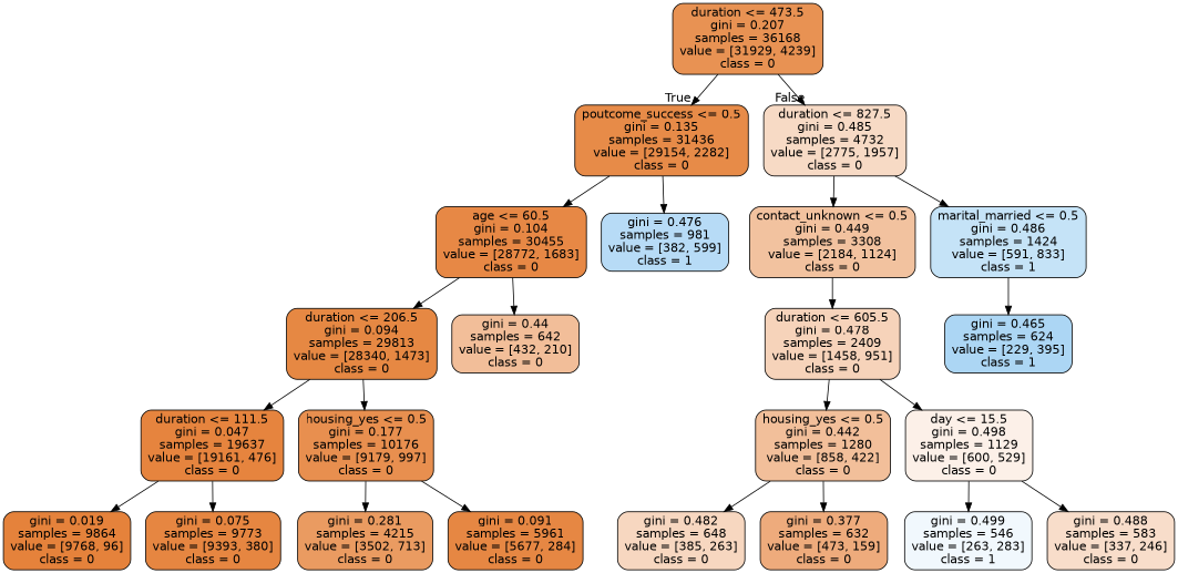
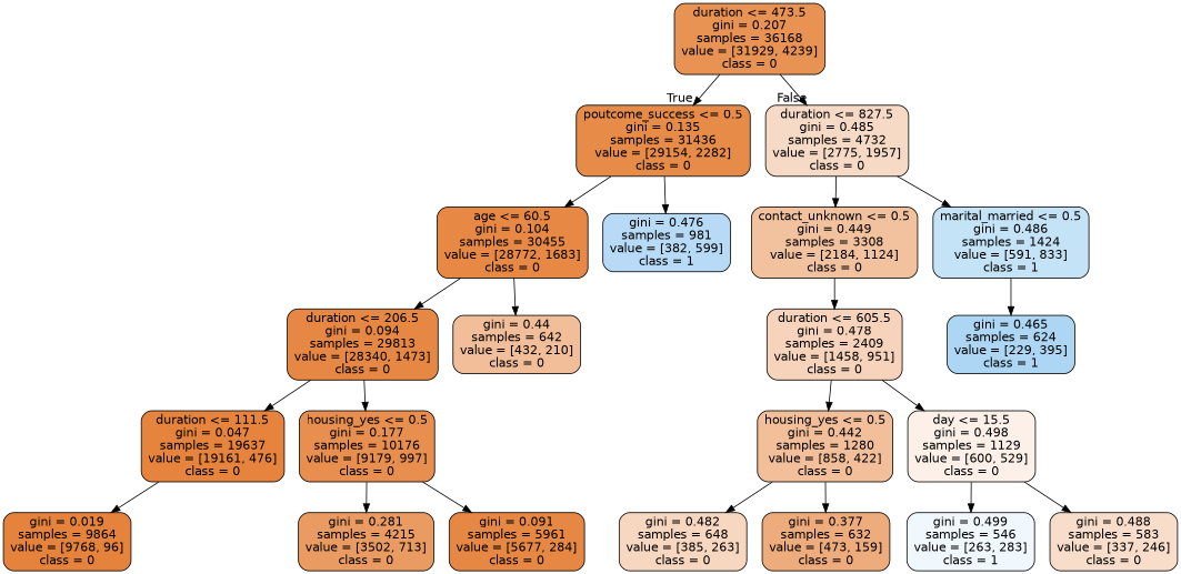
  digraph {
    node [color=black fontname=helvetica shape=box style="filled, rounded"]
    edge [fontname=helvetica]
    n1 [fillcolor="#e89253" label="duration <= 473.5\ngini = 0.207\nsamples = 36168\nvalue = [31929, 4239]\nclass = 0"]
    n2 [fillcolor="#e78b48" label="poutcome_success <= 0.5\ngini = 0.135\nsamples = 31436\nvalue = [29154, 2282]\nclass = 0"]
    n3 [fillcolor="#f7dac5" label="duration <= 827.5\ngini = 0.485\nsamples = 4732\nvalue = [2775, 1957]\nclass = 0"]
    n4 [fillcolor="#e78845" label="age <= 60.5\ngini = 0.104\nsamples = 30455\nvalue = [28772, 1683]\nclass = 0"]
    n5 [fillcolor="#b7dbf6" label="gini = 0.476\nsamples = 981\nvalue = [382, 599]\nclass = 1"]
    n6 [fillcolor="#f2c29f" label="contact_unknown <= 0.5\ngini = 0.449\nsamples = 3308\nvalue = [2184, 1124]\nclass = 0"]
    n7 [fillcolor="#c5e3f7" label="marital_married <= 0.5\ngini = 0.486\nsamples = 1424\nvalue = [591, 833]\nclass = 1"]
    n8 [fillcolor="#e68843" label="duration <= 206.5\ngini = 0.094\nsamples = 29813\nvalue = [28340, 1473]\nclass = 0"]
    n9 [fillcolor="#f2be99" label="gini = 0.44\nsamples = 642\nvalue = [432, 210]\nclass = 0"]
    n10 [fillcolor="#e6843e" label="duration <= 111.5\ngini = 0.047\nsamples = 19637\nvalue = [19161, 476]\nclass = 0"]
    n11 [fillcolor="#e88f4f" label="housing_yes <= 0.5\ngini = 0.177\nsamples = 10176\nvalue = [9179, 997]\nclass = 0"]
    n12 [fillcolor="#e5823b" label="gini = 0.019\nsamples = 9864\nvalue = [9768, 96]\nclass = 0"]
-   n13 [fillcolor="#e68641" label="gini = 0.075\nsamples = 9773\nvalue = [9393, 380]\nclass = 0"]
    n14 [fillcolor="#ea9b61" label="gini = 0.281\nsamples = 4215\nvalue = [3502, 713]\nclass = 0"]
    n15 [fillcolor="#e68743" label="gini = 0.091\nsamples = 5961\nvalue = [5677, 284]\nclass = 0"]
    n16 [fillcolor="#f6d3ba" label="duration <= 605.5\ngini = 0.478\nsamples = 2409\nvalue = [1458, 951]\nclass = 0"]
    n17 [fillcolor="#acd6f4" label="gini = 0.465\nsamples = 624\nvalue = [229, 395]\nclass = 1"]
    n18 [fillcolor="#f2bf9a" label="housing_yes <= 0.5\ngini = 0.442\nsamples = 1280\nvalue = [858, 422]\nclass = 0"]
    n19 [fillcolor="#fcf0e8" label="day <= 15.5\ngini = 0.498\nsamples = 1129\nvalue = [600, 529]\nclass = 0"]
    n20 [fillcolor="#f7d7c0" label="gini = 0.482\nsamples = 648\nvalue = [385, 263]\nclass = 0"]
    n21 [fillcolor="#eeab7c" label="gini = 0.377\nsamples = 632\nvalue = [473, 159]\nclass = 0"]
    n22 [fillcolor="#f1f8fd" label="gini = 0.499\nsamples = 546\nvalue = [263, 283]\nclass = 1"]
    n23 [fillcolor="#f8ddca" label="gini = 0.488\nsamples = 583\nvalue = [337, 246]\nclass = 0"]
    n1 -> n2 [headlabel=True labelangle=45 labeldistance=2.5]
    n1 -> n3 [headlabel=False labelangle=-45 labeldistance=2.5]
    n2 -> n4
    n2 -> n5
    n3 -> n6
    n3 -> n7
    n4 -> n8
    n4 -> n9
    n6 -> n16
    n7 -> n17
    n8 -> n10
    n8 -> n11
    n10 -> n12
-   n10 -> n13
    n11 -> n14
    n11 -> n15
    n16 -> n18
    n16 -> n19
    n18 -> n20
    n18 -> n21
    n19 -> n22
    n19 -> n23
  }
